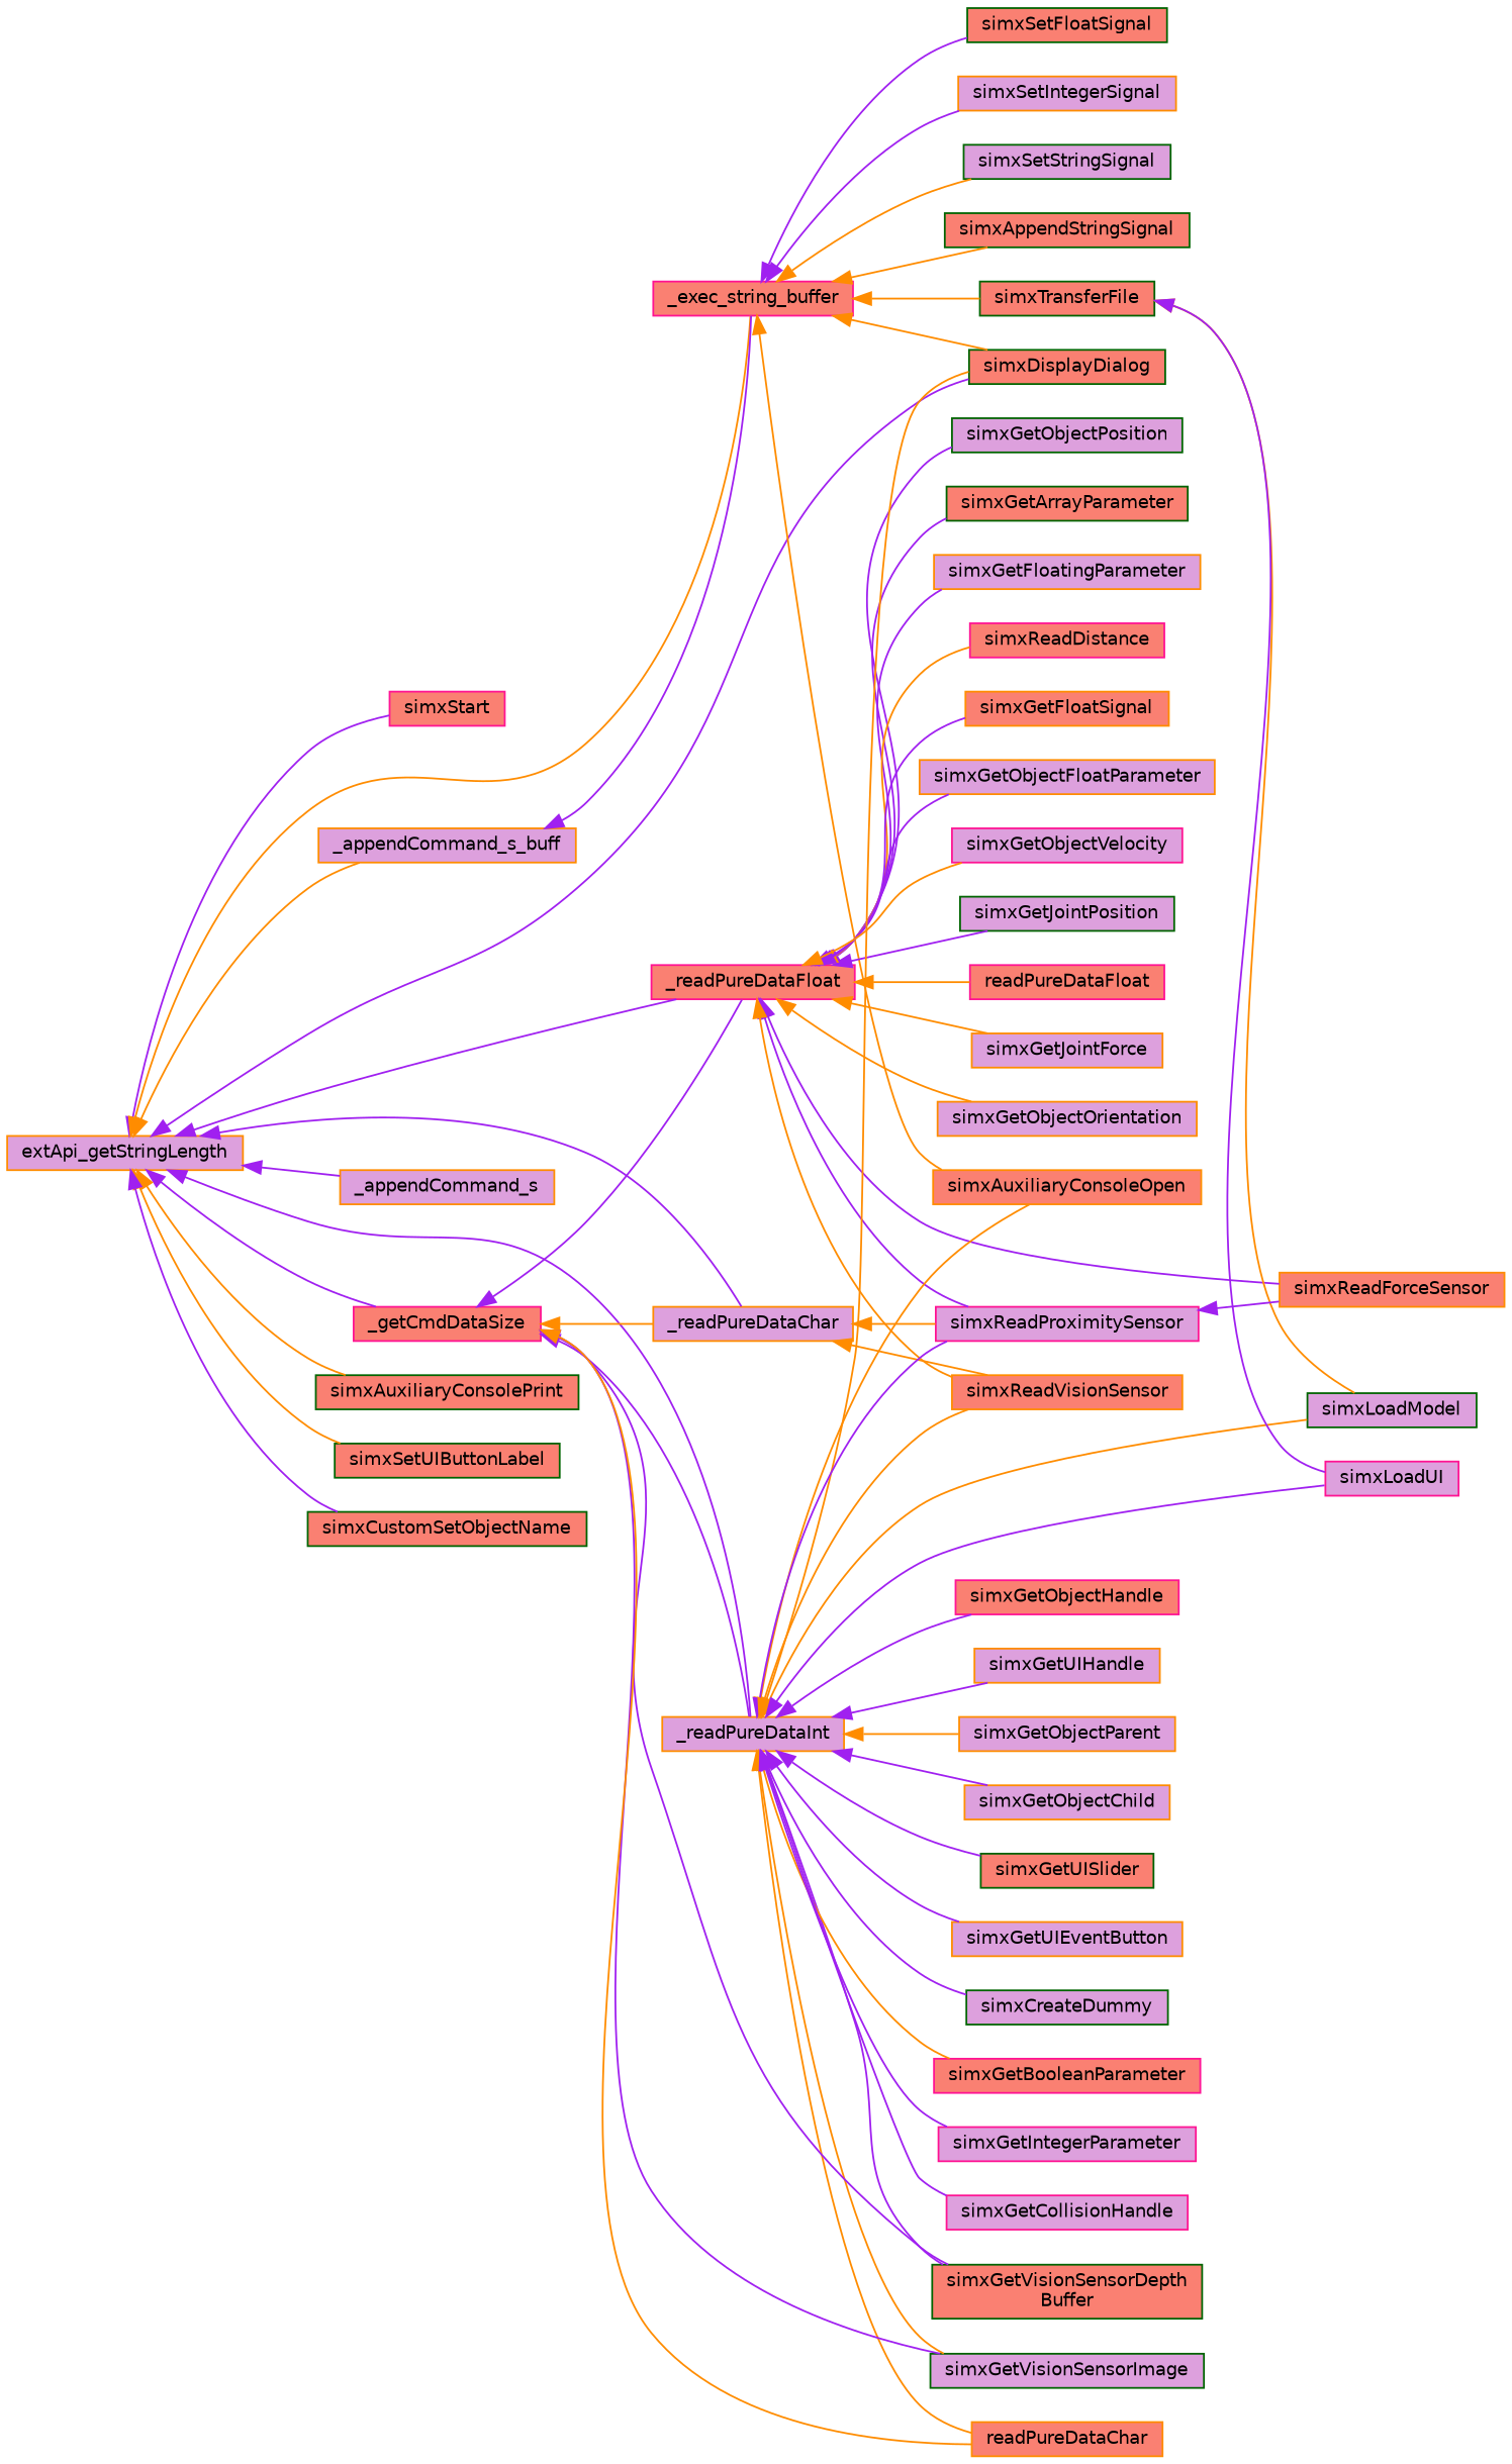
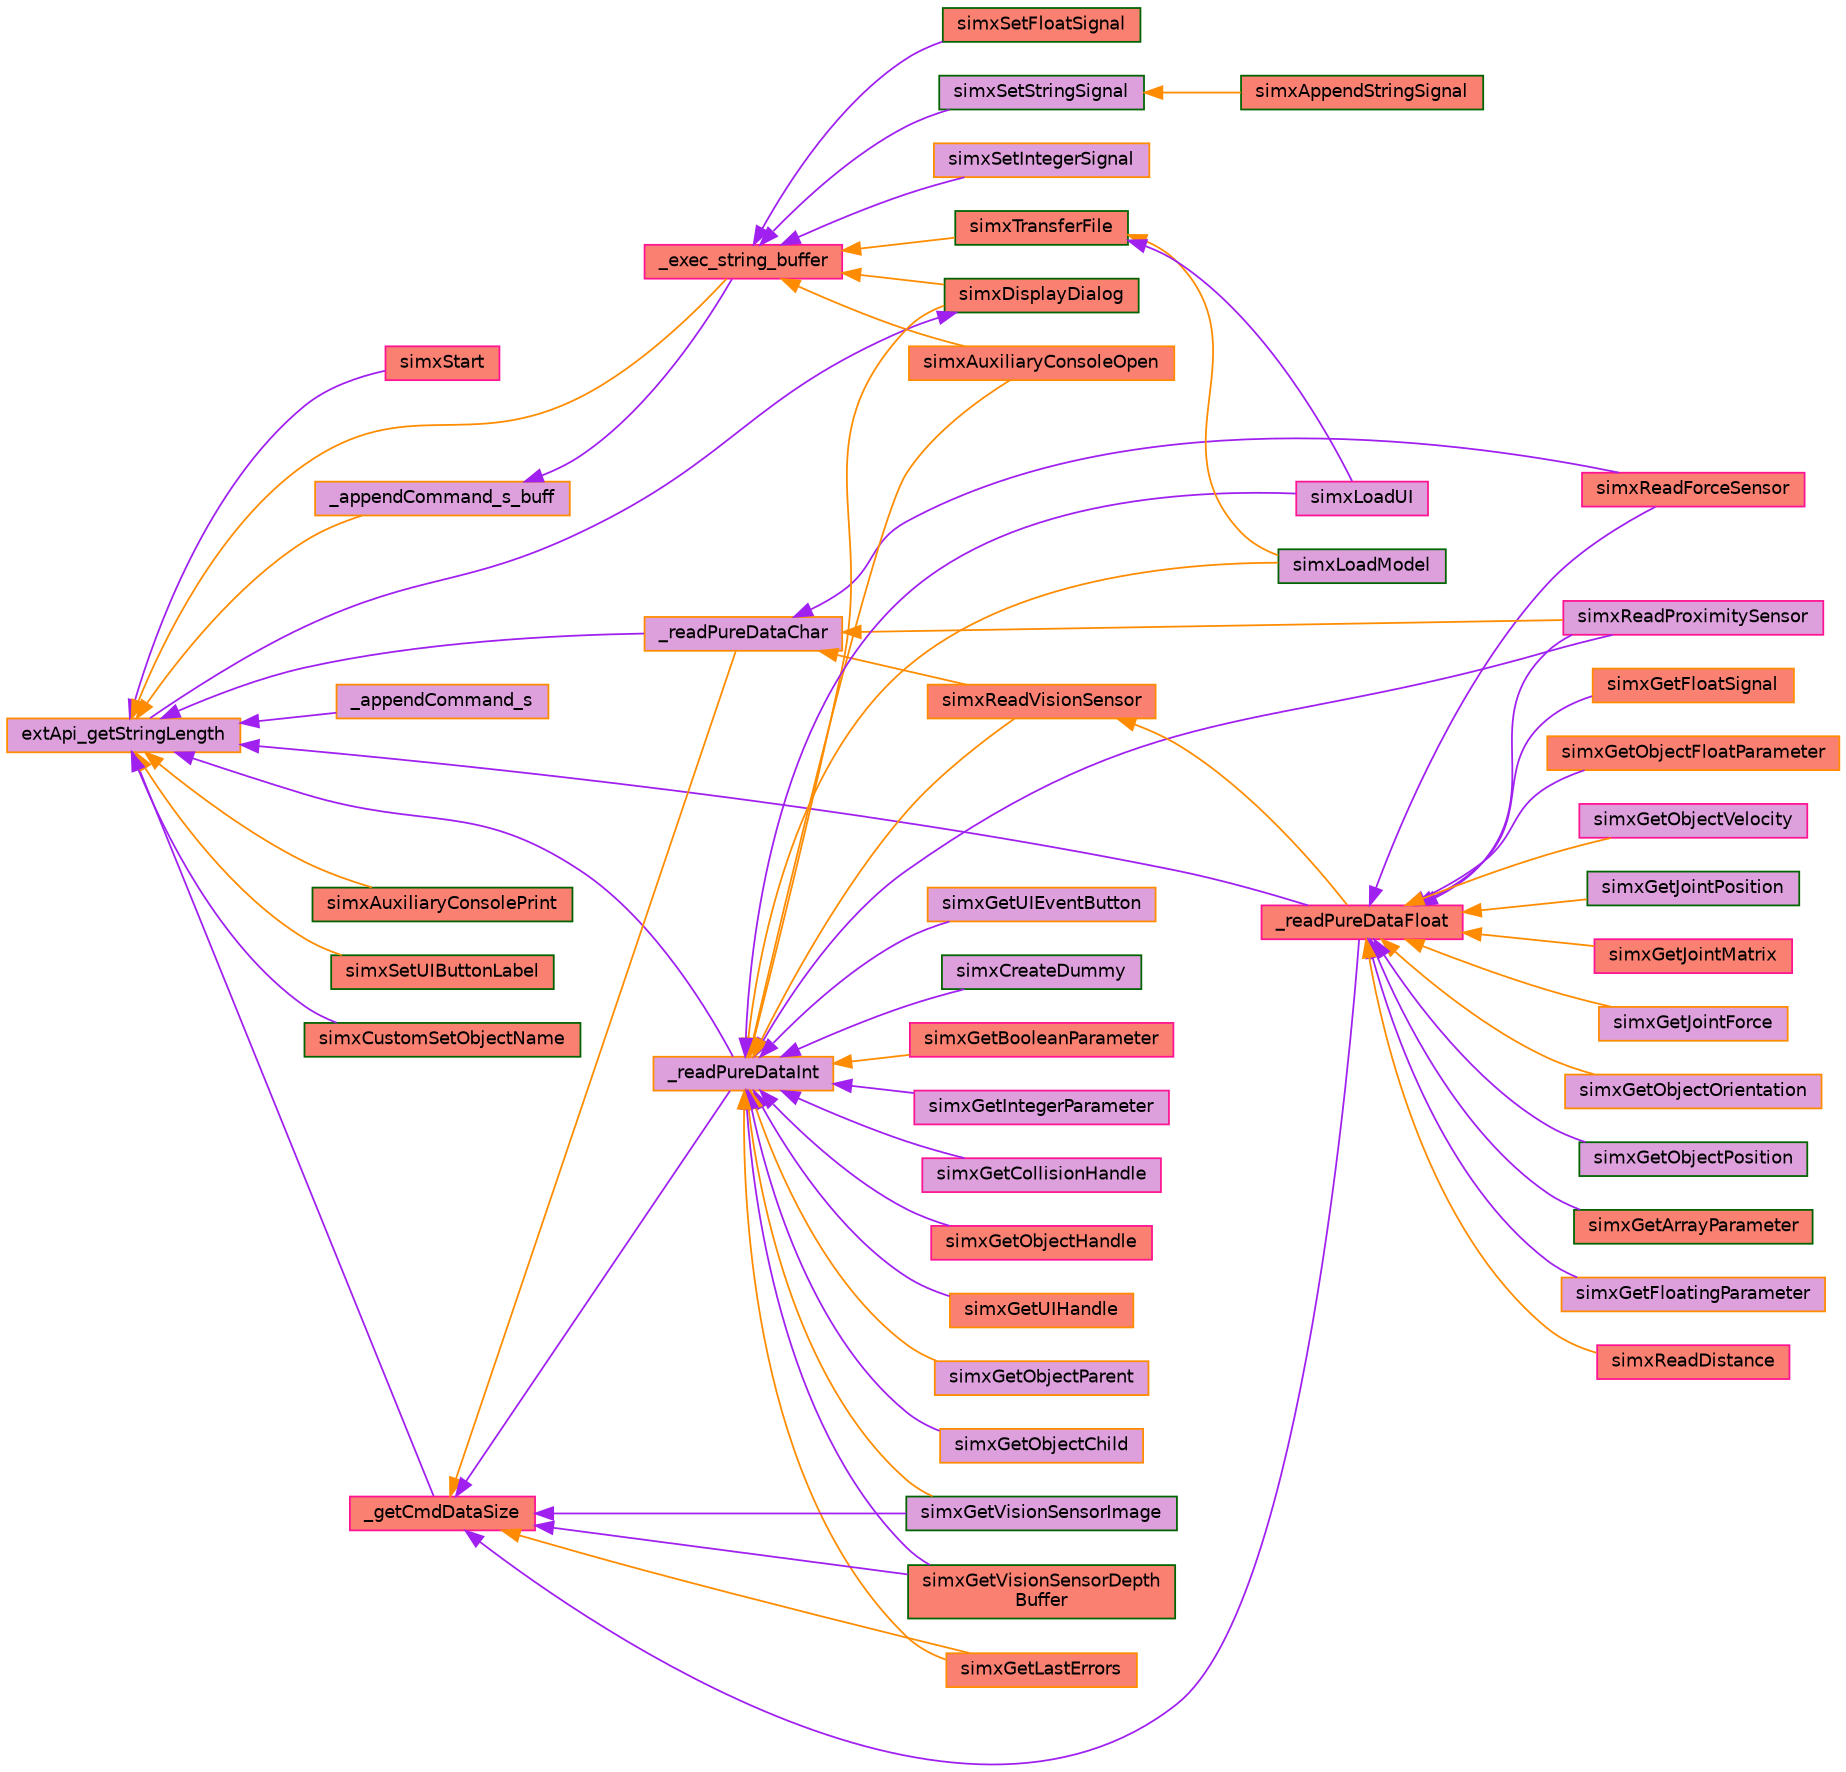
  digraph {
    rankdir=LR
    node [color=darkorange fillcolor=plum fontname=Helvetica fontsize=10 shape=record style=filled]
    edge [color=purple dir=back fontname=Helvetica fontsize=10 labelfontname=Helvetica labelfontsize=10 style=solid]
    n1 [fontcolor=black height=0.2 label=extApi_getStringLength width=0.4]
    n2 [color=deeppink fillcolor=salmon height=0.2 label=simxStart width=0.4]
    n3 [color=deeppink fillcolor=salmon height=0.2 label=_exec_string_buffer width=0.4]
    n4 [color=darkgreen fillcolor=salmon height=0.2 label=simxDisplayDialog width=0.4]
    n5 [color=deeppink fillcolor=salmon height=0.2 label=_readPureDataFloat width=0.4]
    n6 [height=0.2 label=_readPureDataChar width=0.4]
    n7 [height=0.2 label=_readPureDataInt width=0.4]
    n8 [height=0.2 label=_appendCommand_s width=0.4]
    n9 [height=0.2 label=_appendCommand_s_buff width=0.4]
    n10 [color=deeppink fillcolor=salmon height=0.2 label=_getCmdDataSize width=0.4]
    n11 [color=darkgreen fillcolor=salmon height=0.2 label=simxAuxiliaryConsolePrint width=0.4]
    n12 [color=darkgreen fillcolor=salmon height=0.2 label=simxSetUIButtonLabel width=0.4]
    n13 [color=darkgreen fillcolor=salmon height=0.2 label=simxCustomSetObjectName width=0.4]
    n14 [color=darkgreen fillcolor=salmon height=0.2 label=simxTransferFile width=0.4]
    n15 [fillcolor=salmon height=0.2 label=simxAuxiliaryConsoleOpen width=0.4]
    n16 [color=darkgreen fillcolor=salmon height=0.2 label=simxSetFloatSignal width=0.4]
    n17 [height=0.2 label=simxSetIntegerSignal width=0.4]
    n18 [color=darkgreen height=0.2 label=simxSetStringSignal width=0.4]
    n19 [color=darkgreen fillcolor=salmon height=0.2 label=simxAppendStringSignal width=0.4]
    n20 [color=darkgreen height=0.2 label=simxGetJointPosition width=0.4]
-   n21 [color=deeppink fillcolor=salmon height=0.2 label=readPureDataFloat width=0.4]
+   n21 [color=deeppink fillcolor=salmon height=0.2 label=simxGetJointMatrix width=0.4]
    n22 [color=deeppink height=0.2 label=simxReadProximitySensor width=0.4]
    n23 [height=0.2 label=simxGetJointForce width=0.4]
-   n24 [fillcolor=salmon height=0.2 label=simxReadForceSensor width=0.4]
+   n24 [color=deeppink fillcolor=salmon height=0.2 label=simxReadForceSensor width=0.4]
    n25 [fillcolor=salmon height=0.2 label=simxReadVisionSensor width=0.4]
    n26 [height=0.2 label=simxGetObjectOrientation width=0.4]
    n27 [color=darkgreen height=0.2 label=simxGetObjectPosition width=0.4]
    n28 [color=darkgreen fillcolor=salmon height=0.2 label=simxGetArrayParameter width=0.4]
    n29 [height=0.2 label=simxGetFloatingParameter width=0.4]
    n30 [color=deeppink fillcolor=salmon height=0.2 label=simxReadDistance width=0.4]
    n31 [fillcolor=salmon height=0.2 label=simxGetFloatSignal width=0.4]
-   n32 [height=0.2 label=simxGetObjectFloatParameter width=0.4]
+   n32 [fillcolor=salmon height=0.2 label=simxGetObjectFloatParameter width=0.4]
    n33 [color=deeppink height=0.2 label=simxGetObjectVelocity width=0.4]
    n34 [color=darkgreen height=0.2 label=simxLoadModel width=0.4]
    n35 [color=deeppink height=0.2 label=simxLoadUI width=0.4]
    n36 [color=deeppink fillcolor=salmon height=0.2 label=simxGetObjectHandle width=0.4]
-   n37 [height=0.2 label=simxGetUIHandle width=0.4]
+   n37 [fillcolor=salmon height=0.2 label=simxGetUIHandle width=0.4]
    n38 [color=darkgreen height=0.2 label=simxGetVisionSensorImage width=0.4]
    n39 [color=darkgreen fillcolor=salmon height=0.2 label="simxGetVisionSensorDepth\lBuffer" width=0.4]
    n40 [height=0.2 label=simxGetObjectParent width=0.4]
    n41 [height=0.2 label=simxGetObjectChild width=0.4]
-   n42 [color=darkgreen fillcolor=salmon height=0.2 label=simxGetUISlider width=0.4]
    n43 [height=0.2 label=simxGetUIEventButton width=0.4]
    n44 [color=darkgreen height=0.2 label=simxCreateDummy width=0.4]
-   n45 [fillcolor=salmon height=0.2 label=readPureDataChar width=0.4]
+   n45 [fillcolor=salmon height=0.2 label=simxGetLastErrors width=0.4]
    n46 [color=deeppink fillcolor=salmon height=0.2 label=simxGetBooleanParameter width=0.4]
    n47 [color=deeppink height=0.2 label=simxGetIntegerParameter width=0.4]
    n48 [color=deeppink height=0.2 label=simxGetCollisionHandle width=0.4]
    n1 -> n2
    n1 -> n3 [color=darkorange]
-   n1 -> n4
+   n4 -> n1
    n1 -> n5
    n1 -> n6
    n1 -> n7
    n1 -> n8
    n1 -> n9 [color=darkorange]
    n1 -> n10
    n1 -> n11 [color=darkorange]
    n1 -> n12 [color=darkorange]
    n1 -> n13
    n3 -> n4 [color=darkorange]
    n3 -> n14 [color=darkorange]
    n3 -> n15 [color=darkorange]
    n3 -> n16
    n3 -> n17
-   n3 -> n18 [color=darkorange]
-   n3 -> n19 [color=darkorange]
-   n5 -> n20
+   n3 -> n18
+   n18 -> n19 [color=darkorange]
+   n5 -> n20 [color=darkorange]
    n5 -> n21 [color=darkorange]
    n5 -> n22
    n5 -> n23 [color=darkorange]
    n5 -> n24
-   n5 -> n25 [color=darkorange]
+   n25 -> n5 [color=darkorange]
    n5 -> n26 [color=darkorange]
    n5 -> n27
    n5 -> n28
    n5 -> n29
    n5 -> n30 [color=darkorange]
    n5 -> n31
    n5 -> n32
    n5 -> n33 [color=darkorange]
    n6 -> n22 [color=darkorange]
-   n22 -> n24
+   n6 -> n24
    n6 -> n25 [color=darkorange]
    n7 -> n4 [color=darkorange]
    n7 -> n15 [color=darkorange]
    n7 -> n22
    n7 -> n25 [color=darkorange]
    n7 -> n34 [color=darkorange]
    n7 -> n35
    n7 -> n36
    n7 -> n37
    n7 -> n38 [color=darkorange]
    n7 -> n39
    n7 -> n40 [color=darkorange]
    n7 -> n41
-   n7 -> n42
    n7 -> n43
    n7 -> n44
    n7 -> n45 [color=darkorange]
    n7 -> n46 [color=darkorange]
    n7 -> n47
    n7 -> n48
    n9 -> n3
    n10 -> n5
    n10 -> n6 [color=darkorange]
    n10 -> n7
    n10 -> n38
    n10 -> n39
    n10 -> n45 [color=darkorange]
    n14 -> n34 [color=darkorange]
    n14 -> n35
  }
